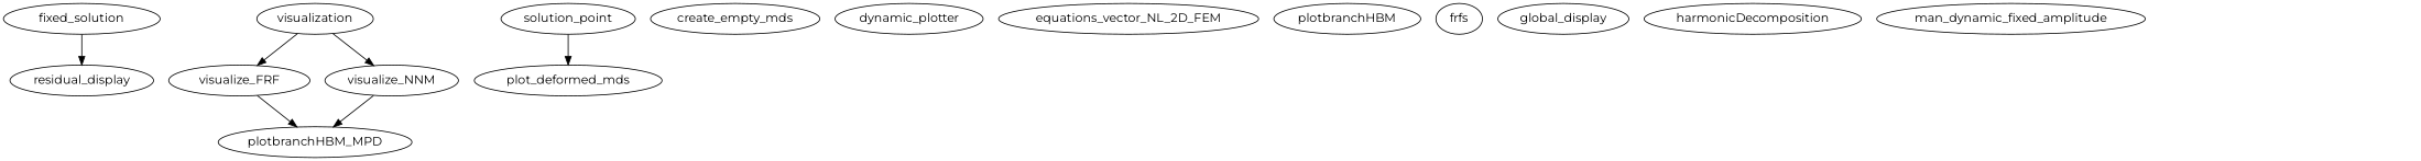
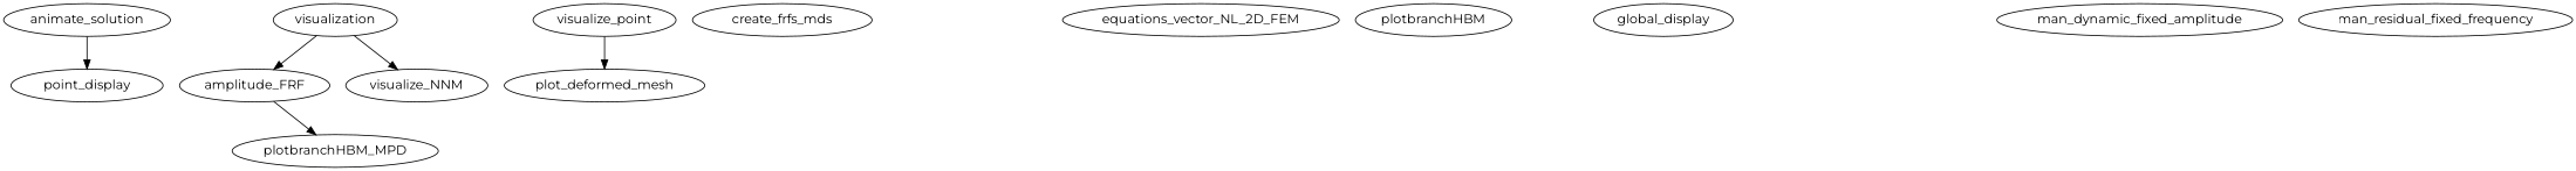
  digraph {
    fontname=Montserrat
    node [fontname=Montserrat]
    edge [fontname=Montserrat]
-   animate_solution [label=fixed_solution]
-   point_display [label=residual_display]
+   animate_solution
+   point_display
    visualization
-   visualize_FRF
+   visualize_FRF [label=amplitude_FRF]
    visualize_NNM
    plotbranchHBM_MPD
-   visualize_point [label=solution_point]
-   plot_deformed_mesh [label=plot_deformed_mds]
-   create_empty_mds
-   dynamic_plotter
+   visualize_point
+   plot_deformed_mesh
+   create_empty_mds [label=create_frfs_mds]
    equations_vector_NL_2D_FEM
    n12 [label=plotbranchHBM]
-   frfs
    global_display
-   harmonicDecomposition
    n16 [label=man_dynamic_fixed_amplitude]
+   man_residual_fixed_frequency
    animate_solution -> point_display
    visualization -> visualize_FRF
    visualization -> visualize_NNM
    visualize_FRF -> plotbranchHBM_MPD
-   visualize_NNM -> plotbranchHBM_MPD
    visualize_point -> plot_deformed_mesh
  }
